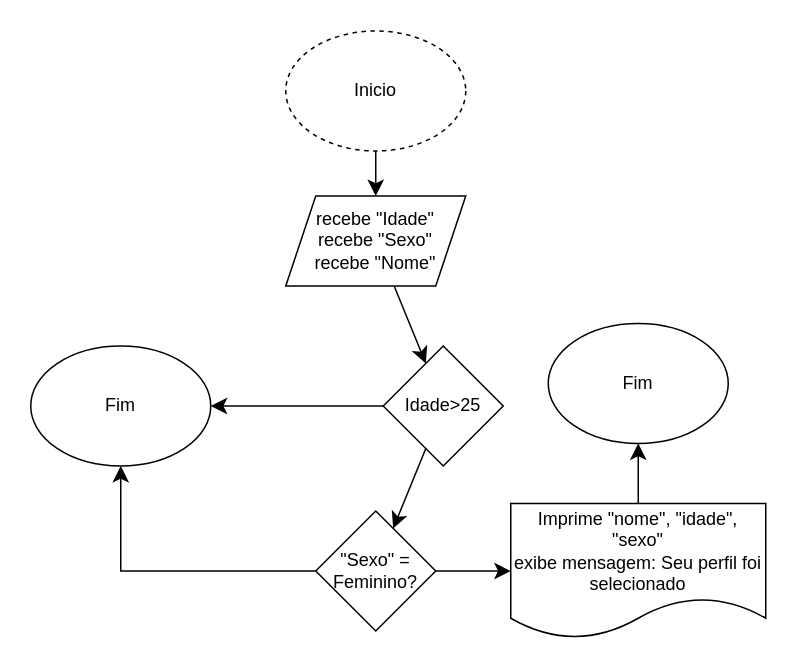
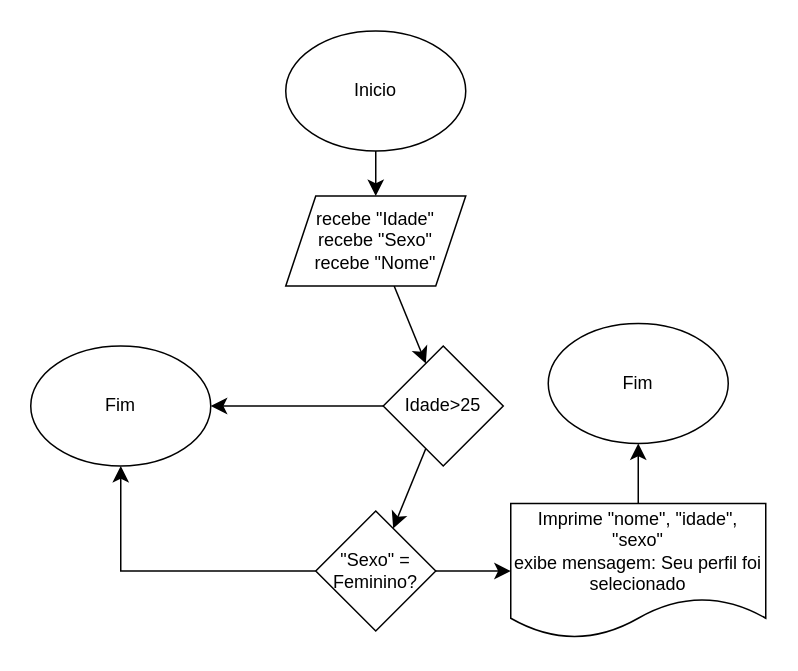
  <mxCell id="0" />
  <mxCell id="1" parent="0" />
  <mxCell id="2" value="" style="edgeStyle=none;curved=1;rounded=0;orthogonalLoop=1;jettySize=auto;html=1;fontSize=12;startSize=8;endSize=8;" edge="1" parent="1" source="3" target="5"><mxGeometry relative="1" as="geometry" /></mxCell>
- <mxCell id="3" value="Inicio" style="ellipse;whiteSpace=wrap;html=1;dashed=1;" vertex="1" parent="1"><mxGeometry x="190" y="20" width="120" height="80" as="geometry" /></mxCell>
+ <mxCell id="3" value="Inicio" style="ellipse;whiteSpace=wrap;html=1;" vertex="1" parent="1"><mxGeometry x="190" y="20" width="120" height="80" as="geometry" /></mxCell>
  <mxCell id="4" value="" style="edgeStyle=none;curved=1;rounded=0;orthogonalLoop=1;jettySize=auto;html=1;fontSize=12;startSize=8;endSize=8;" edge="1" parent="1" source="5" target="8"><mxGeometry relative="1" as="geometry" /></mxCell>
  <mxCell id="5" value="recebe &quot;Idade&quot;&lt;div&gt;recebe &quot;Sexo&quot;&lt;/div&gt;&lt;div&gt;recebe &quot;Nome&quot;&lt;/div&gt;" style="shape=parallelogram;perimeter=parallelogramPerimeter;whiteSpace=wrap;html=1;fixedSize=1;" vertex="1" parent="1"><mxGeometry x="190" y="130" width="120" height="60" as="geometry" /></mxCell>
  <mxCell id="6" value="" style="edgeStyle=none;curved=1;rounded=0;orthogonalLoop=1;jettySize=auto;html=1;fontSize=12;startSize=8;endSize=8;" edge="1" parent="1" source="8" target="9"><mxGeometry relative="1" as="geometry" /></mxCell>
  <mxCell id="7" value="" style="edgeStyle=none;curved=1;rounded=0;orthogonalLoop=1;jettySize=auto;html=1;fontSize=12;startSize=8;endSize=8;" edge="1" parent="1" source="8" target="12"><mxGeometry relative="1" as="geometry" /></mxCell>
  <mxCell id="8" value="Idade&amp;gt;25" style="rhombus;whiteSpace=wrap;html=1;" vertex="1" parent="1"><mxGeometry x="255" y="230" width="80" height="80" as="geometry" /></mxCell>
  <mxCell id="9" value="Fim" style="ellipse;whiteSpace=wrap;html=1;" vertex="1" parent="1"><mxGeometry x="20" y="230" width="120" height="80" as="geometry" /></mxCell>
  <mxCell id="10" style="edgeStyle=none;curved=0;rounded=0;orthogonalLoop=1;jettySize=auto;html=1;fontSize=12;startSize=8;endSize=8;entryX=0.5;entryY=1;entryDx=0;entryDy=0;" edge="1" parent="1" source="12" target="9"><mxGeometry relative="1" as="geometry"><mxPoint x="80" y="380" as="targetPoint" /><Array as="points"><mxPoint x="80" y="380" /></Array></mxGeometry></mxCell>
  <mxCell id="11" value="" style="edgeStyle=none;curved=1;rounded=0;orthogonalLoop=1;jettySize=auto;html=1;fontSize=12;startSize=8;endSize=8;" edge="1" parent="1" source="12" target="14"><mxGeometry relative="1" as="geometry" /></mxCell>
  <mxCell id="12" value="&quot;Sexo&quot; = Feminino?" style="rhombus;whiteSpace=wrap;html=1;" vertex="1" parent="1"><mxGeometry x="210" y="340" width="80" height="80" as="geometry" /></mxCell>
  <mxCell id="13" value="" style="edgeStyle=none;curved=1;rounded=0;orthogonalLoop=1;jettySize=auto;html=1;fontSize=12;startSize=8;endSize=8;" edge="1" parent="1" source="14" target="15"><mxGeometry relative="1" as="geometry" /></mxCell>
  <mxCell id="14" value="Imprime &quot;nome&quot;, &quot;idade&quot;, &quot;sexo&quot;&lt;div&gt;exibe mensagem: Seu perfil foi selecionado&lt;/div&gt;" style="shape=document;whiteSpace=wrap;html=1;boundedLbl=1;" vertex="1" parent="1"><mxGeometry x="340" y="335" width="170" height="90" as="geometry" /></mxCell>
  <mxCell id="15" value="Fim" style="ellipse;whiteSpace=wrap;html=1;" vertex="1" parent="1"><mxGeometry x="365" y="215" width="120" height="80" as="geometry" /></mxCell>
